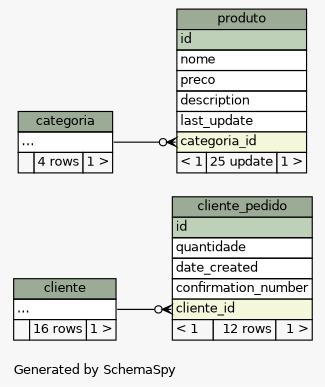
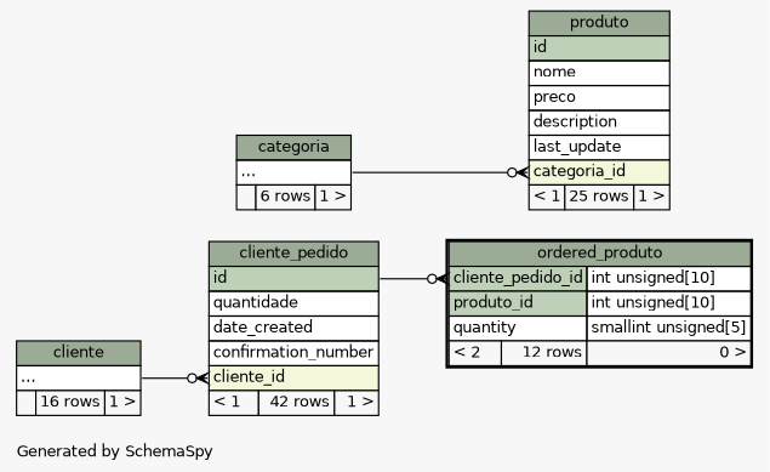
  digraph {
    bgcolor="#f7f7f7"
    fontname=Helvetica
    fontsize=11
    label="\nGenerated by SchemaSpy"
    labeljust=l
    nodesep=0.18
    rankdir=RL
    ranksep=0.46
    node [fontname=Helvetica fontsize=11 shape=plaintext]
    edge [arrowhead=none arrowsize=0.8 arrowtail=crowodot dir=back headport="elipses:e"]
-   n1 [label=<     <TABLE BORDER="0" CELLBORDER="1" CELLSPACING="0" BGCOLOR="#ffffff">       <TR><TD COLSPAN="3" BGCOLOR="#9bab96" ALIGN="CENTER">cliente_pedido</TD></TR>       <TR><TD PORT="id" COLSPAN="3" BGCOLOR="#bed1b8" ALIGN="LEFT">id</TD></TR>       <TR><TD PORT="quantidade" COLSPAN="3" ALIGN="LEFT">quantidade</TD></TR>       <TR><TD PORT="date_created" COLSPAN="3" ALIGN="LEFT">date_created</TD></TR>       <TR><TD PORT="confirmation_number" COLSPAN="3" ALIGN="LEFT">confirmation_number</TD></TR>       <TR><TD PORT="cliente_id" COLSPAN="3" BGCOLOR="#f4f7da" ALIGN="LEFT">cliente_id</TD></TR>       <TR><TD ALIGN="LEFT" BGCOLOR="#f7f7f7">&lt; 1</TD><TD ALIGN="RIGHT" BGCOLOR="#f7f7f7">12 rows</TD><TD ALIGN="RIGHT" BGCOLOR="#f7f7f7">1 &gt;</TD></TR>     </TABLE>>]
+   n1 [label=<     <TABLE BORDER="0" CELLBORDER="1" CELLSPACING="0" BGCOLOR="#ffffff">       <TR><TD COLSPAN="3" BGCOLOR="#9bab96" ALIGN="CENTER">cliente_pedido</TD></TR>       <TR><TD PORT="id" COLSPAN="3" BGCOLOR="#bed1b8" ALIGN="LEFT">id</TD></TR>       <TR><TD PORT="quantidade" COLSPAN="3" ALIGN="LEFT">quantidade</TD></TR>       <TR><TD PORT="date_created" COLSPAN="3" ALIGN="LEFT">date_created</TD></TR>       <TR><TD PORT="confirmation_number" COLSPAN="3" ALIGN="LEFT">confirmation_number</TD></TR>       <TR><TD PORT="cliente_id" COLSPAN="3" BGCOLOR="#f4f7da" ALIGN="LEFT">cliente_id</TD></TR>       <TR><TD ALIGN="LEFT" BGCOLOR="#f7f7f7">&lt; 1</TD><TD ALIGN="RIGHT" BGCOLOR="#f7f7f7">42 rows</TD><TD ALIGN="RIGHT" BGCOLOR="#f7f7f7">1 &gt;</TD></TR>     </TABLE>>]
    n2 [label=<     <TABLE BORDER="0" CELLBORDER="1" CELLSPACING="0" BGCOLOR="#ffffff">       <TR><TD COLSPAN="3" BGCOLOR="#9bab96" ALIGN="CENTER">cliente</TD></TR>       <TR><TD PORT="elipses" COLSPAN="3" ALIGN="LEFT">...</TD></TR>       <TR><TD ALIGN="LEFT" BGCOLOR="#f7f7f7">  </TD><TD ALIGN="RIGHT" BGCOLOR="#f7f7f7">16 rows</TD><TD ALIGN="RIGHT" BGCOLOR="#f7f7f7">1 &gt;</TD></TR>     </TABLE>>]
-   n4 [label=<     <TABLE BORDER="0" CELLBORDER="1" CELLSPACING="0" BGCOLOR="#ffffff">       <TR><TD COLSPAN="3" BGCOLOR="#9bab96" ALIGN="CENTER">produto</TD></TR>       <TR><TD PORT="id" COLSPAN="3" BGCOLOR="#bed1b8" ALIGN="LEFT">id</TD></TR>       <TR><TD PORT="nome" COLSPAN="3" ALIGN="LEFT">nome</TD></TR>       <TR><TD PORT="preco" COLSPAN="3" ALIGN="LEFT">preco</TD></TR>       <TR><TD PORT="description" COLSPAN="3" ALIGN="LEFT">description</TD></TR>       <TR><TD PORT="last_update" COLSPAN="3" ALIGN="LEFT">last_update</TD></TR>       <TR><TD PORT="categoria_id" COLSPAN="3" BGCOLOR="#f4f7da" ALIGN="LEFT">categoria_id</TD></TR>       <TR><TD ALIGN="LEFT" BGCOLOR="#f7f7f7">&lt; 1</TD><TD ALIGN="RIGHT" BGCOLOR="#f7f7f7">25 update</TD><TD ALIGN="RIGHT" BGCOLOR="#f7f7f7">1 &gt;</TD></TR>     </TABLE>>]
-   n5 [label=<     <TABLE BORDER="0" CELLBORDER="1" CELLSPACING="0" BGCOLOR="#ffffff">       <TR><TD COLSPAN="3" BGCOLOR="#9bab96" ALIGN="CENTER">categoria</TD></TR>       <TR><TD PORT="elipses" COLSPAN="3" ALIGN="LEFT">...</TD></TR>       <TR><TD ALIGN="LEFT" BGCOLOR="#f7f7f7">  </TD><TD ALIGN="RIGHT" BGCOLOR="#f7f7f7">4 rows</TD><TD ALIGN="RIGHT" BGCOLOR="#f7f7f7">1 &gt;</TD></TR>     </TABLE>>]
+   n3 [label=<     <TABLE BORDER="2" CELLBORDER="1" CELLSPACING="0" BGCOLOR="#ffffff">       <TR><TD COLSPAN="3" BGCOLOR="#9bab96" ALIGN="CENTER">ordered_produto</TD></TR>       <TR><TD PORT="cliente_pedido_id" COLSPAN="2" BGCOLOR="#bed1b8" ALIGN="LEFT">cliente_pedido_id</TD><TD PORT="cliente_pedido_id.type" ALIGN="LEFT">int unsigned[10]</TD></TR>       <TR><TD PORT="produto_id" COLSPAN="2" BGCOLOR="#bed1b8" ALIGN="LEFT">produto_id</TD><TD PORT="produto_id.type" ALIGN="LEFT">int unsigned[10]</TD></TR>       <TR><TD PORT="quantity" COLSPAN="2" ALIGN="LEFT">quantity</TD><TD PORT="quantity.type" ALIGN="LEFT">smallint unsigned[5]</TD></TR>       <TR><TD ALIGN="LEFT" BGCOLOR="#f7f7f7">&lt; 2</TD><TD ALIGN="RIGHT" BGCOLOR="#f7f7f7">12 rows</TD><TD ALIGN="RIGHT" BGCOLOR="#f7f7f7">0 &gt;</TD></TR>     </TABLE>>]
+   n4 [label=<     <TABLE BORDER="0" CELLBORDER="1" CELLSPACING="0" BGCOLOR="#ffffff">       <TR><TD COLSPAN="3" BGCOLOR="#9bab96" ALIGN="CENTER">produto</TD></TR>       <TR><TD PORT="id" COLSPAN="3" BGCOLOR="#bed1b8" ALIGN="LEFT">id</TD></TR>       <TR><TD PORT="nome" COLSPAN="3" ALIGN="LEFT">nome</TD></TR>       <TR><TD PORT="preco" COLSPAN="3" ALIGN="LEFT">preco</TD></TR>       <TR><TD PORT="description" COLSPAN="3" ALIGN="LEFT">description</TD></TR>       <TR><TD PORT="last_update" COLSPAN="3" ALIGN="LEFT">last_update</TD></TR>       <TR><TD PORT="categoria_id" COLSPAN="3" BGCOLOR="#f4f7da" ALIGN="LEFT">categoria_id</TD></TR>       <TR><TD ALIGN="LEFT" BGCOLOR="#f7f7f7">&lt; 1</TD><TD ALIGN="RIGHT" BGCOLOR="#f7f7f7">25 rows</TD><TD ALIGN="RIGHT" BGCOLOR="#f7f7f7">1 &gt;</TD></TR>     </TABLE>>]
+   n5 [label=<     <TABLE BORDER="0" CELLBORDER="1" CELLSPACING="0" BGCOLOR="#ffffff">       <TR><TD COLSPAN="3" BGCOLOR="#9bab96" ALIGN="CENTER">categoria</TD></TR>       <TR><TD PORT="elipses" COLSPAN="3" ALIGN="LEFT">...</TD></TR>       <TR><TD ALIGN="LEFT" BGCOLOR="#f7f7f7">  </TD><TD ALIGN="RIGHT" BGCOLOR="#f7f7f7">6 rows</TD><TD ALIGN="RIGHT" BGCOLOR="#f7f7f7">1 &gt;</TD></TR>     </TABLE>>]
    n1 -> n2 [tailport="cliente_id:w"]
+   n3 -> n1 [headport="id:e" tailport="cliente_pedido_id:w"]
    n4 -> n5 [tailport="categoria_id:w"]
  }
